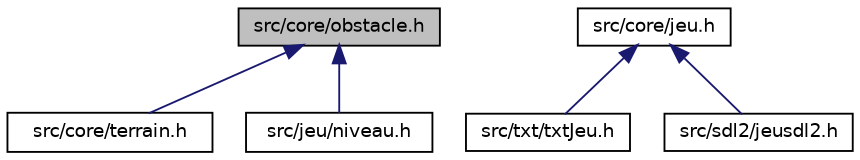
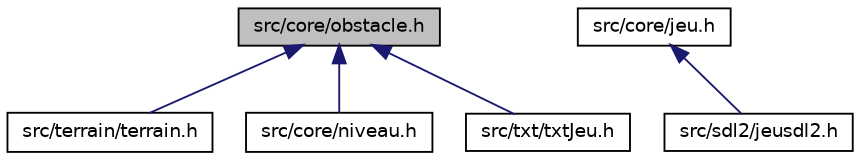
  digraph {
    node [color=black fillcolor=white fontname=Helvetica fontsize=10 shape=record style=filled]
    edge [color=midnightblue dir=back fontname=Helvetica fontsize=10 labelfontname=Helvetica labelfontsize=10 style=solid]
    n1 [fillcolor=grey75 fontcolor=black height=0.2 label="src/core/obstacle.h" width=0.4]
-   n2 [height=0.2 label="src/core/terrain.h" width=0.4]
-   n3 [height=0.2 label="src/jeu/niveau.h" width=0.4]
+   n2 [height=0.2 label="src/terrain/terrain.h" width=0.4]
+   n3 [height=0.2 label="src/core/niveau.h" width=0.4]
    n4 [height=0.2 label="src/core/jeu.h" width=0.4]
    n5 [height=0.2 label="src/sdl2/jeusdl2.h" width=0.4]
    n6 [height=0.2 label="src/txt/txtJeu.h" width=0.4]
    n1 -> n2
    n1 -> n3
    n4 -> n5
-   n4 -> n6
+   n1 -> n6
  }
